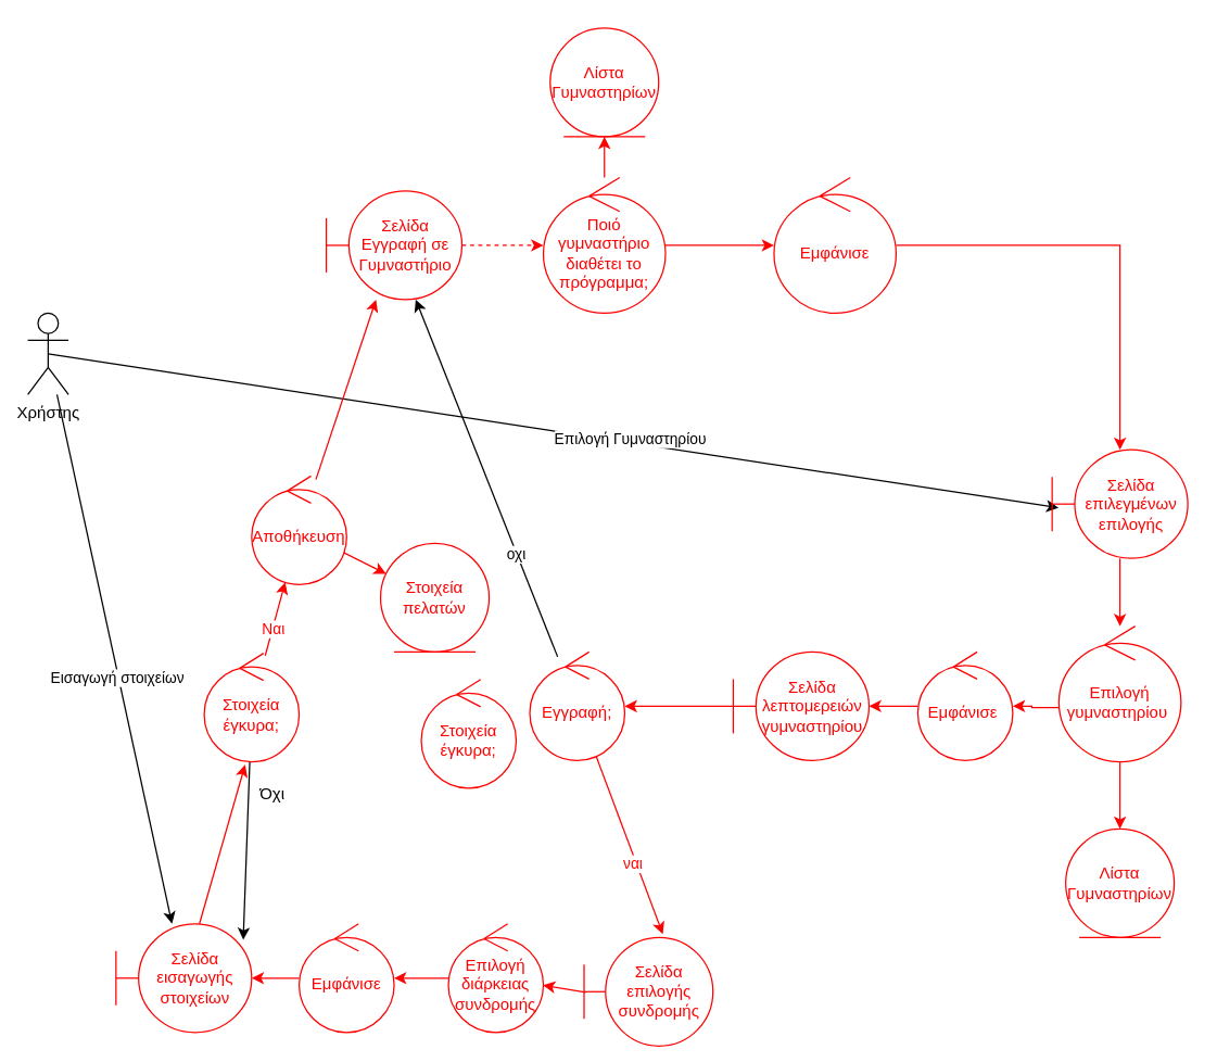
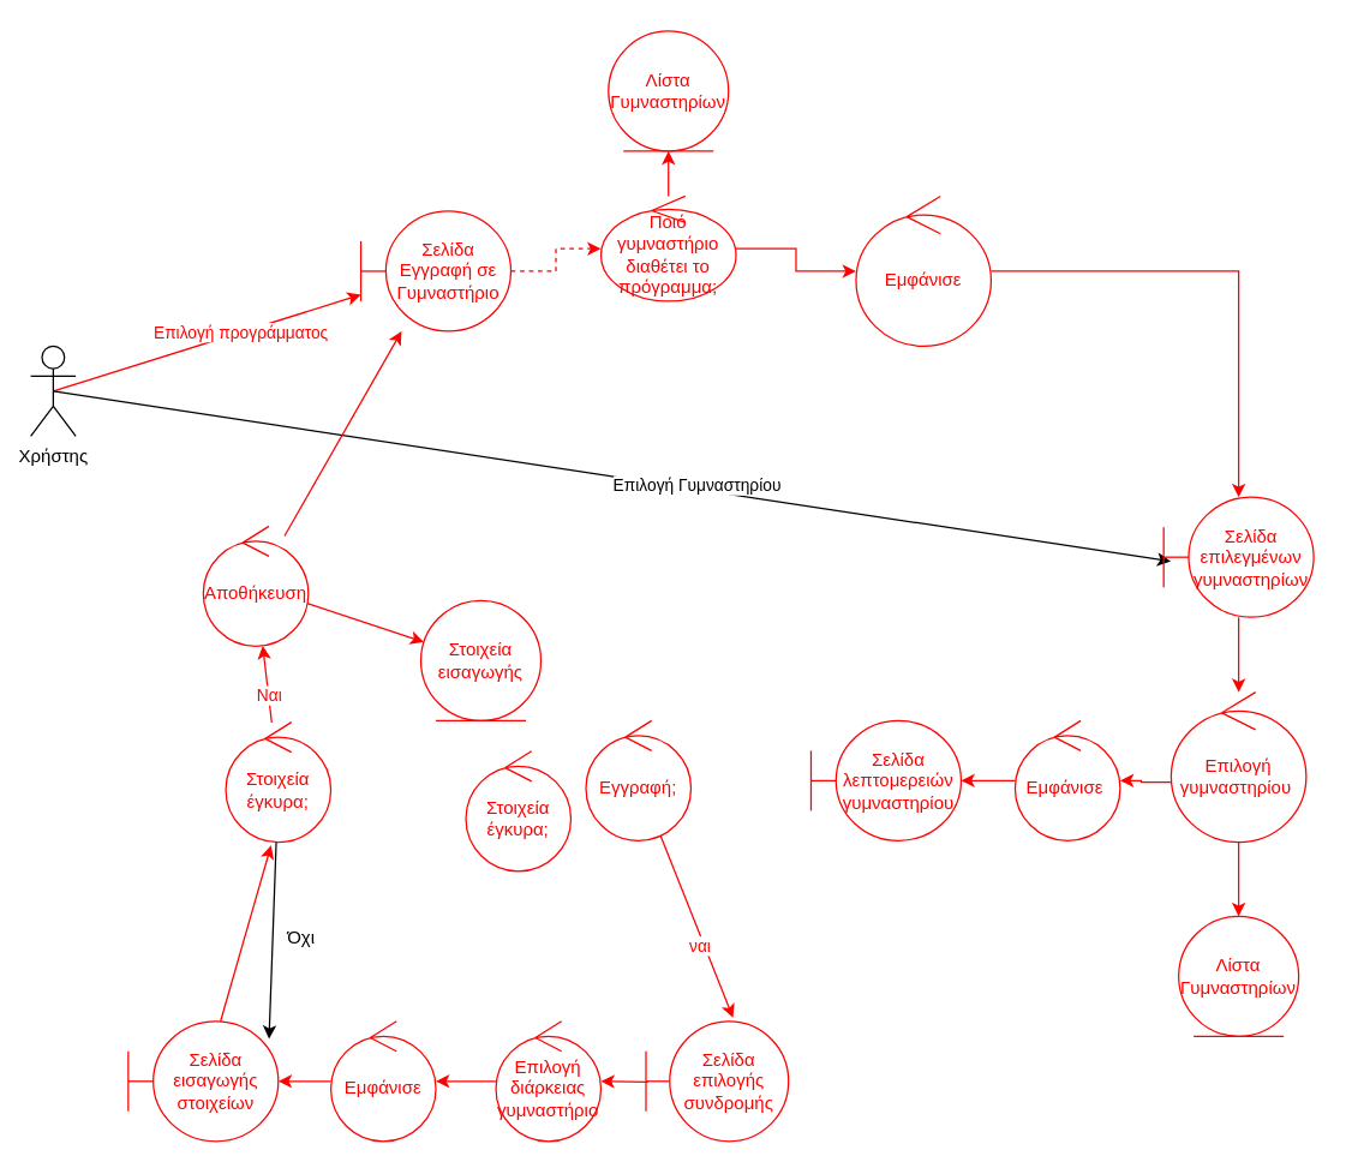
  <mxCell id="0" />
  <mxCell id="1" parent="0" />
+ <mxCell id="2" style="rounded=0;orthogonalLoop=1;jettySize=auto;html=1;exitX=0.5;exitY=0.5;exitDx=0;exitDy=0;exitPerimeter=0;strokeColor=#FF0000;" parent="1" source="8" target="10" edge="1"><mxGeometry relative="1" as="geometry" /></mxCell>
+ <mxCell id="3" value="&lt;font color=&quot;#ff0000&quot;&gt;Επιλογή προγράμματος&lt;/font&gt;" style="edgeLabel;html=1;align=center;verticalAlign=middle;resizable=0;points=[];" parent="2" vertex="1" connectable="0"><mxGeometry x="0.215" relative="1" as="geometry"><mxPoint as="offset" /></mxGeometry></mxCell>
  <mxCell id="4" style="rounded=0;orthogonalLoop=1;jettySize=auto;html=1;exitX=0.5;exitY=0.5;exitDx=0;exitDy=0;exitPerimeter=0;entryX=0.048;entryY=0.535;entryDx=0;entryDy=0;entryPerimeter=0;" parent="1" source="8" target="19" edge="1"><mxGeometry relative="1" as="geometry"><mxPoint x="460" y="340" as="targetPoint" /></mxGeometry></mxCell>
  <mxCell id="5" value="Επιλογή Γυμναστηρίου" style="edgeLabel;html=1;align=center;verticalAlign=middle;resizable=0;points=[];" parent="4" vertex="1" connectable="0"><mxGeometry x="0.15" y="3" relative="1" as="geometry"><mxPoint as="offset" /></mxGeometry></mxCell>
- <mxCell id="6" value="" style="rounded=0;orthogonalLoop=1;jettySize=auto;html=1;" parent="1" source="8" target="33" edge="1"><mxGeometry relative="1" as="geometry" /></mxCell>
- <mxCell id="7" value="Εισαγωγή στοιχείων" style="edgeLabel;html=1;align=center;verticalAlign=middle;resizable=0;points=[];" parent="6" vertex="1" connectable="0"><mxGeometry x="0.067" y="-1" relative="1" as="geometry"><mxPoint as="offset" /></mxGeometry></mxCell>
  <mxCell id="8" value="Χρήστης" style="shape=umlActor;verticalLabelPosition=bottom;verticalAlign=top;html=1;outlineConnect=0;" parent="1" vertex="1"><mxGeometry x="20" y="230" width="30" height="60" as="geometry" /></mxCell>
  <mxCell id="9" value="" style="edgeStyle=orthogonalEdgeStyle;rounded=0;orthogonalLoop=1;jettySize=auto;html=1;strokeColor=#FF0000;dashed=1;" parent="1" source="10" target="13" edge="1"><mxGeometry relative="1" as="geometry"><mxPoint x="320" y="210" as="targetPoint" /></mxGeometry></mxCell>
  <mxCell id="10" value="&lt;font color=&quot;#ff0000&quot;&gt;Σελίδα Εγγραφή σε Γυμναστήριο&lt;/font&gt;" style="shape=umlBoundary;whiteSpace=wrap;html=1;strokeColor=#FF0000;" parent="1" vertex="1"><mxGeometry x="240" y="140" width="100" height="80" as="geometry" /></mxCell>
  <mxCell id="11" value="" style="edgeStyle=orthogonalEdgeStyle;rounded=0;orthogonalLoop=1;jettySize=auto;html=1;strokeColor=#FF0000;" parent="1" source="13" target="14" edge="1"><mxGeometry relative="1" as="geometry" /></mxCell>
  <mxCell id="12" value="" style="edgeStyle=orthogonalEdgeStyle;rounded=0;orthogonalLoop=1;jettySize=auto;html=1;strokeColor=#FF0000;" parent="1" source="13" target="16" edge="1"><mxGeometry relative="1" as="geometry" /></mxCell>
- <mxCell id="13" value="&lt;font color=&quot;#ff0000&quot;&gt;Ποιό γυμναστήριο διαθέτει το πρόγραμμα;&lt;/font&gt;" style="ellipse;shape=umlControl;whiteSpace=wrap;html=1;strokeColor=#FF0000;" parent="1" vertex="1"><mxGeometry x="400" y="130" width="90" height="100" as="geometry" /></mxCell>
+ <mxCell id="13" value="&lt;font color=&quot;#ff0000&quot;&gt;Ποιό γυμναστήριο διαθέτει το πρόγραμμα;&lt;/font&gt;" style="ellipse;shape=umlControl;whiteSpace=wrap;html=1;strokeColor=#FF0000;" parent="1" vertex="1"><mxGeometry x="400" y="130" width="90" height="70" as="geometry" /></mxCell>
  <mxCell id="14" value="&lt;font color=&quot;#ff0000&quot;&gt;Λίστα Γυμναστηρίων&lt;/font&gt;" style="ellipse;shape=umlEntity;whiteSpace=wrap;html=1;strokeColor=#FF0000;" parent="1" vertex="1"><mxGeometry x="405" y="20" width="80" height="80" as="geometry" /></mxCell>
  <mxCell id="15" value="" style="edgeStyle=orthogonalEdgeStyle;rounded=0;orthogonalLoop=1;jettySize=auto;html=1;strokeColor=#FF0000;" parent="1" source="16" target="19" edge="1"><mxGeometry relative="1" as="geometry" /></mxCell>
  <mxCell id="16" value="&lt;font color=&quot;#ff0000&quot;&gt;Εμφάνισε&lt;/font&gt;" style="ellipse;shape=umlControl;whiteSpace=wrap;html=1;strokeColor=#FF0000;" parent="1" vertex="1"><mxGeometry x="570" y="130" width="90" height="100" as="geometry" /></mxCell>
  <mxCell id="17" value="" style="edgeStyle=orthogonalEdgeStyle;rounded=0;orthogonalLoop=1;jettySize=auto;html=1;exitX=0.111;exitY=0.6;exitDx=0;exitDy=0;exitPerimeter=0;strokeColor=#FF0000;" parent="1" source="25" target="21" edge="1"><mxGeometry relative="1" as="geometry"><mxPoint x="820" y="470.64" as="sourcePoint" /></mxGeometry></mxCell>
  <mxCell id="18" value="" style="edgeStyle=orthogonalEdgeStyle;rounded=0;orthogonalLoop=1;jettySize=auto;html=1;strokeColor=#FF0000;" parent="1" source="19" target="25" edge="1"><mxGeometry relative="1" as="geometry" /></mxCell>
- <mxCell id="19" value="&lt;font color=&quot;#ff0000&quot;&gt;Σελίδα επιλεγμένων επιλογής&lt;/font&gt;" style="shape=umlBoundary;whiteSpace=wrap;html=1;movable=1;resizable=1;rotatable=1;deletable=1;editable=1;locked=0;connectable=1;strokeColor=#FF0000;" parent="1" vertex="1"><mxGeometry x="775" y="330.64" width="100" height="80" as="geometry" /></mxCell>
+ <mxCell id="19" value="&lt;font color=&quot;#ff0000&quot;&gt;Σελίδα επιλεγμένων γυμναστηρίων&lt;/font&gt;" style="shape=umlBoundary;whiteSpace=wrap;html=1;movable=1;resizable=1;rotatable=1;deletable=1;editable=1;locked=0;connectable=1;strokeColor=#FF0000;" parent="1" vertex="1"><mxGeometry x="775" y="330.64" width="100" height="80" as="geometry" /></mxCell>
  <mxCell id="20" value="" style="edgeStyle=orthogonalEdgeStyle;rounded=0;orthogonalLoop=1;jettySize=auto;html=1;strokeColor=#FF0000;" parent="1" source="21" target="23" edge="1"><mxGeometry relative="1" as="geometry" /></mxCell>
  <mxCell id="21" value="&lt;font color=&quot;#ff0000&quot;&gt;Εμφάνισε&amp;nbsp;&lt;/font&gt;" style="ellipse;shape=umlControl;whiteSpace=wrap;html=1;strokeColor=#FF0000;" parent="1" vertex="1"><mxGeometry x="676" y="479.64" width="70" height="80" as="geometry" /></mxCell>
- <mxCell id="22" value="" style="edgeStyle=orthogonalEdgeStyle;rounded=0;orthogonalLoop=1;jettySize=auto;html=1;strokeColor=#FF0000;" parent="1" source="23" target="31" edge="1"><mxGeometry relative="1" as="geometry" /></mxCell>
  <mxCell id="23" value="&lt;font color=&quot;#ff0000&quot;&gt;Σελίδα λεπτομερειών γυμναστηρίου&lt;/font&gt;" style="shape=umlBoundary;whiteSpace=wrap;html=1;strokeColor=#FF0000;" parent="1" vertex="1"><mxGeometry x="540" y="479.64" width="100" height="80" as="geometry" /></mxCell>
  <mxCell id="24" value="" style="edgeStyle=orthogonalEdgeStyle;rounded=0;orthogonalLoop=1;jettySize=auto;html=1;strokeColor=#FF0000;" parent="1" source="25" target="26" edge="1"><mxGeometry relative="1" as="geometry" /></mxCell>
  <mxCell id="25" value="&lt;font color=&quot;#ff0000&quot;&gt;Επιλογή γυμναστηρίου&amp;nbsp;&lt;/font&gt;" style="ellipse;shape=umlControl;whiteSpace=wrap;html=1;strokeColor=#FF0000;" parent="1" vertex="1"><mxGeometry x="780" y="460.64" width="90" height="100" as="geometry" /></mxCell>
  <mxCell id="26" value="&lt;font color=&quot;#ff0000&quot;&gt;Λίστα Γυμναστηρίων&lt;/font&gt;" style="ellipse;shape=umlEntity;whiteSpace=wrap;html=1;strokeColor=#FF0000;" parent="1" vertex="1"><mxGeometry x="785" y="610" width="80" height="80" as="geometry" /></mxCell>
- <mxCell id="27" value="" style="rounded=0;orthogonalLoop=1;jettySize=auto;html=1;" parent="1" source="31" target="10" edge="1"><mxGeometry relative="1" as="geometry" /></mxCell>
- <mxCell id="28" value="οχι" style="edgeLabel;html=1;align=center;verticalAlign=middle;resizable=0;points=[];" parent="27" vertex="1" connectable="0"><mxGeometry x="-0.422" y="1" relative="1" as="geometry"><mxPoint as="offset" /></mxGeometry></mxCell>
  <mxCell id="29" value="" style="rounded=0;orthogonalLoop=1;jettySize=auto;html=1;entryX=0.611;entryY=-0.03;entryDx=0;entryDy=0;entryPerimeter=0;strokeColor=#FF0000;" parent="1" source="31" target="35" edge="1"><mxGeometry relative="1" as="geometry"><mxPoint x="200" y="580" as="sourcePoint" /></mxGeometry></mxCell>
  <mxCell id="30" value="&lt;font color=&quot;#ff0000&quot;&gt;ναι&lt;/font&gt;" style="edgeLabel;html=1;align=center;verticalAlign=middle;resizable=0;points=[];" parent="29" vertex="1" connectable="0"><mxGeometry x="0.188" y="-3" relative="1" as="geometry"><mxPoint as="offset" /></mxGeometry></mxCell>
  <mxCell id="31" value="&lt;font color=&quot;#ff0000&quot;&gt;Εγγραφή;&lt;/font&gt;" style="ellipse;shape=umlControl;whiteSpace=wrap;html=1;strokeColor=#FF0000;" parent="1" vertex="1"><mxGeometry x="390" y="479.64" width="70" height="80" as="geometry" /></mxCell>
  <mxCell id="32" value="" style="rounded=0;orthogonalLoop=1;jettySize=auto;html=1;strokeColor=#FF0000;entryX=0.431;entryY=1.027;entryDx=0;entryDy=0;entryPerimeter=0;" parent="1" source="33" target="47" edge="1"><mxGeometry relative="1" as="geometry"><mxPoint x="160" y="570" as="targetPoint" /></mxGeometry></mxCell>
  <mxCell id="33" value="&lt;font color=&quot;#ff0000&quot;&gt;Σελίδα εισαγωγής στοιχείων&lt;/font&gt;" style="shape=umlBoundary;whiteSpace=wrap;html=1;strokeColor=#FF0000;" parent="1" vertex="1"><mxGeometry x="85" y="680" width="100" height="80" as="geometry" /></mxCell>
  <mxCell id="34" value="" style="rounded=0;orthogonalLoop=1;jettySize=auto;html=1;exitX=0.013;exitY=0.507;exitDx=0;exitDy=0;exitPerimeter=0;strokeColor=#FF0000;" parent="1" source="35" target="37" edge="1"><mxGeometry relative="1" as="geometry"><mxPoint x="460" y="710" as="sourcePoint" /></mxGeometry></mxCell>
- <mxCell id="35" value="&lt;font color=&quot;#ff0000&quot;&gt;Σελίδα επιλογής συνδρομής&lt;/font&gt;" style="shape=umlBoundary;whiteSpace=wrap;html=1;strokeColor=#FF0000;" parent="1" vertex="1"><mxGeometry x="430" y="690" width="95" height="80" as="geometry" /></mxCell>
+ <mxCell id="35" value="&lt;font color=&quot;#ff0000&quot;&gt;Σελίδα επιλογής συνδρομής&lt;/font&gt;" style="shape=umlBoundary;whiteSpace=wrap;html=1;strokeColor=#FF0000;" parent="1" vertex="1"><mxGeometry x="430" y="680" width="95" height="80" as="geometry" /></mxCell>
  <mxCell id="36" value="" style="edgeStyle=orthogonalEdgeStyle;rounded=0;orthogonalLoop=1;jettySize=auto;html=1;strokeColor=#FF0000;" parent="1" source="37" target="39" edge="1"><mxGeometry relative="1" as="geometry" /></mxCell>
- <mxCell id="37" value="&lt;font color=&quot;#ff0000&quot;&gt;Επιλογή διάρκειας συνδρομής&lt;/font&gt;" style="ellipse;shape=umlControl;whiteSpace=wrap;html=1;strokeColor=#FF0000;" parent="1" vertex="1"><mxGeometry x="330" y="680" width="70" height="80" as="geometry" /></mxCell>
+ <mxCell id="37" value="&lt;font color=&quot;#ff0000&quot;&gt;Επιλογή διάρκειας γυμναστήριο&lt;/font&gt;" style="ellipse;shape=umlControl;whiteSpace=wrap;html=1;strokeColor=#FF0000;" parent="1" vertex="1"><mxGeometry x="330" y="680" width="70" height="80" as="geometry" /></mxCell>
  <mxCell id="38" value="" style="rounded=0;orthogonalLoop=1;jettySize=auto;html=1;strokeColor=#FF0000;" parent="1" source="39" target="33" edge="1"><mxGeometry relative="1" as="geometry" /></mxCell>
  <mxCell id="39" value="&lt;font color=&quot;#ff0000&quot;&gt;Εμφάνισε&lt;/font&gt;" style="ellipse;shape=umlControl;whiteSpace=wrap;html=1;strokeColor=#FF0000;" parent="1" vertex="1"><mxGeometry x="220" y="680" width="70" height="80" as="geometry" /></mxCell>
  <mxCell id="40" value="" style="rounded=0;orthogonalLoop=1;jettySize=auto;html=1;strokeColor=#FF0000;" parent="1" source="42" target="43" edge="1"><mxGeometry relative="1" as="geometry" /></mxCell>
  <mxCell id="41" value="" style="rounded=0;orthogonalLoop=1;jettySize=auto;html=1;strokeColor=#FF0000;" parent="1" source="42" target="10" edge="1"><mxGeometry relative="1" as="geometry" /></mxCell>
- <mxCell id="42" value="&lt;font color=&quot;#ff0000&quot;&gt;Αποθήκευση&lt;/font&gt;" style="ellipse;shape=umlControl;whiteSpace=wrap;html=1;strokeColor=#FF0000;" parent="1" vertex="1"><mxGeometry x="185" y="350" width="70" height="80" as="geometry" /></mxCell>
- <mxCell id="43" value="&lt;font color=&quot;#ff0000&quot;&gt;Στοιχεία πελατών&lt;/font&gt;" style="ellipse;shape=umlEntity;whiteSpace=wrap;html=1;strokeColor=#FF0000;" parent="1" vertex="1"><mxGeometry x="280" y="399.64" width="80" height="80" as="geometry" /></mxCell>
+ <mxCell id="42" value="&lt;font color=&quot;#ff0000&quot;&gt;Αποθήκευση&lt;/font&gt;" style="ellipse;shape=umlControl;whiteSpace=wrap;html=1;strokeColor=#FF0000;" parent="1" vertex="1"><mxGeometry x="135" y="350" width="70" height="80" as="geometry" /></mxCell>
+ <mxCell id="43" value="&lt;font color=&quot;#ff0000&quot;&gt;Στοιχεία εισαγωγής&lt;/font&gt;" style="ellipse;shape=umlEntity;whiteSpace=wrap;html=1;strokeColor=#FF0000;" parent="1" vertex="1"><mxGeometry x="280" y="399.64" width="80" height="80" as="geometry" /></mxCell>
  <mxCell id="44" value="" style="rounded=0;orthogonalLoop=1;jettySize=auto;html=1;strokeColor=#FF0000;" edge="1" parent="1" source="47" target="42"><mxGeometry relative="1" as="geometry" /></mxCell>
  <mxCell id="45" value="&lt;font color=&quot;#ff0000&quot;&gt;Ναι&lt;/font&gt;" style="edgeLabel;html=1;align=center;verticalAlign=middle;resizable=0;points=[];" vertex="1" connectable="0" parent="44"><mxGeometry x="-0.258" relative="1" as="geometry"><mxPoint as="offset" /></mxGeometry></mxCell>
  <mxCell id="46" value="" style="rounded=0;orthogonalLoop=1;jettySize=auto;html=1;entryX=0.938;entryY=0.147;entryDx=0;entryDy=0;entryPerimeter=0;" edge="1" parent="1" source="47" target="33"><mxGeometry relative="1" as="geometry" /></mxCell>
  <mxCell id="47" value="&lt;font color=&quot;#ff0000&quot;&gt;Στοιχεία έγκυρα;&lt;/font&gt;" style="ellipse;shape=umlControl;whiteSpace=wrap;html=1;strokeColor=#FF0000;" vertex="1" parent="1"><mxGeometry x="150" y="480.64" width="70" height="80" as="geometry" /></mxCell>
  <mxCell id="48" value="&lt;font color=&quot;#ff0000&quot;&gt;Στοιχεία έγκυρα;&lt;/font&gt;" style="ellipse;shape=umlControl;whiteSpace=wrap;html=1;strokeColor=#FF0000;" vertex="1" parent="1"><mxGeometry x="310" y="500" width="70" height="80" as="geometry" /></mxCell>
- <mxCell id="49" value="Όχι" style="text;html=1;align=center;verticalAlign=middle;resizable=0;points=[];autosize=1;strokeColor=none;fillColor=none;" vertex="1" parent="1"><mxGeometry x="180" y="570" width="40" height="30" as="geometry" /></mxCell>
+ <mxCell id="49" value="Όχι" style="text;html=1;align=center;verticalAlign=middle;resizable=0;points=[];autosize=1;strokeColor=none;fillColor=none;" vertex="1" parent="1"><mxGeometry x="180" y="610" width="40" height="30" as="geometry" /></mxCell>
